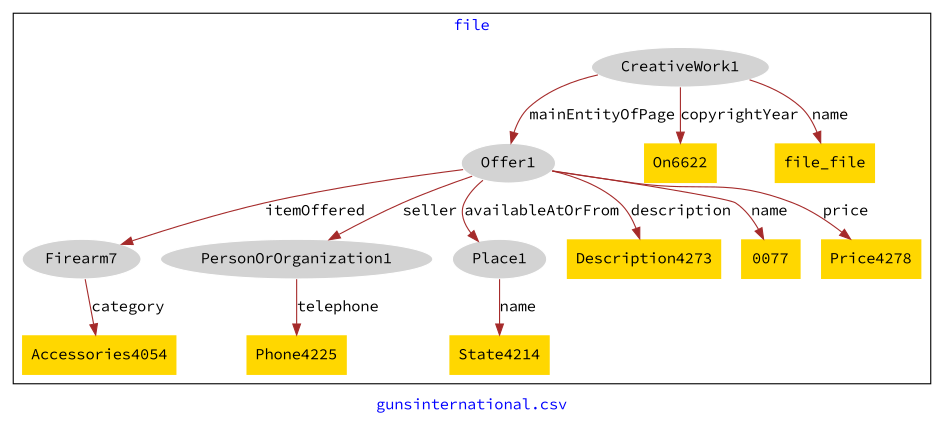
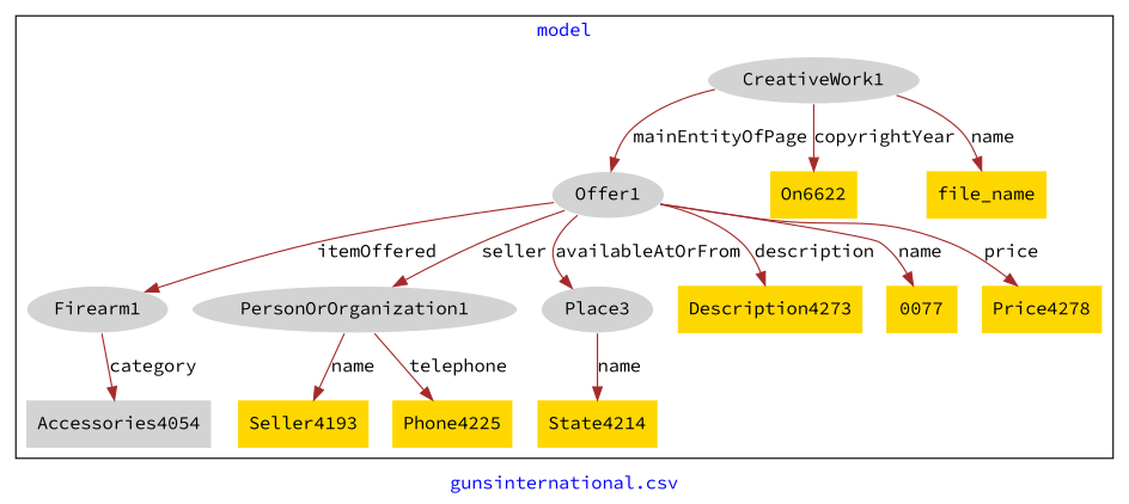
  digraph {
    fontcolor=blue
    fontname="Source Code Pro"
    label="gunsinternational.csv"
    remincross=true
    node [fillcolor=gold fontname="Source Code Pro" style=filled shape=plaintext]
    edge [color=brown fontcolor=black fontname="Source Code Pro"]
    n1 [color=white fillcolor=lightgray label=Offer1 shape=""]
-   n2 [color=white fillcolor=lightgray label=Firearm7 shape=""]
+   n2 [color=white fillcolor=lightgray label=Firearm1 shape=""]
    n3 [color=white fillcolor=lightgray label=PersonOrOrganization1 shape=""]
    n4 [color=white fillcolor=lightgray label=CreativeWork1 shape=""]
-   n5 [color=white fillcolor=lightgray label=Place1 shape=""]
+   n5 [color=white fillcolor=lightgray label=Place3 shape=""]
    n6 [label=On6622]
+   n7 [label=Seller4193]
    n8 [label=Description4273]
-   n9 [label=Accessories4054]
+   n9 [fillcolor=lightgray label=Accessories4054]
    n10 [label=0077]
    n11 [label=Phone4225]
-   n12 [label=file_file]
+   n12 [label=file_name]
    n13 [label=Price4278]
    n14 [label=State4214]
    subgraph cluster_1 {
-     label=file
+     label=model
      n1
      n2
      n3
      n4
      n5
      n6
+     n7
      n8
      n9
      n10
      n11
      n12
      n13
      n14
    }
    n1 -> n2 [label=itemOffered]
    n1 -> n3 [label=seller]
    n1 -> n5 [label=availableAtOrFrom]
    n1 -> n8 [label=description]
    n1 -> n10 [label=name]
    n1 -> n13 [label=price]
    n2 -> n9 [label=category]
+   n3 -> n7 [label=name]
    n3 -> n11 [label=telephone]
    n4 -> n1 [label=mainEntityOfPage]
    n4 -> n6 [label=copyrightYear]
    n4 -> n12 [label=name]
    n5 -> n14 [label=name]
  }
